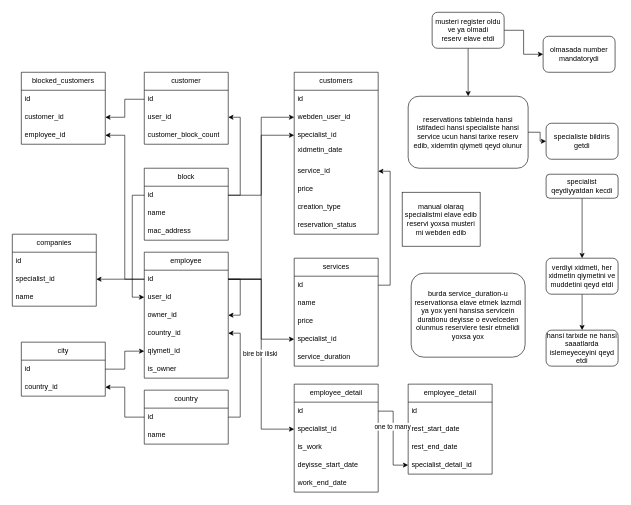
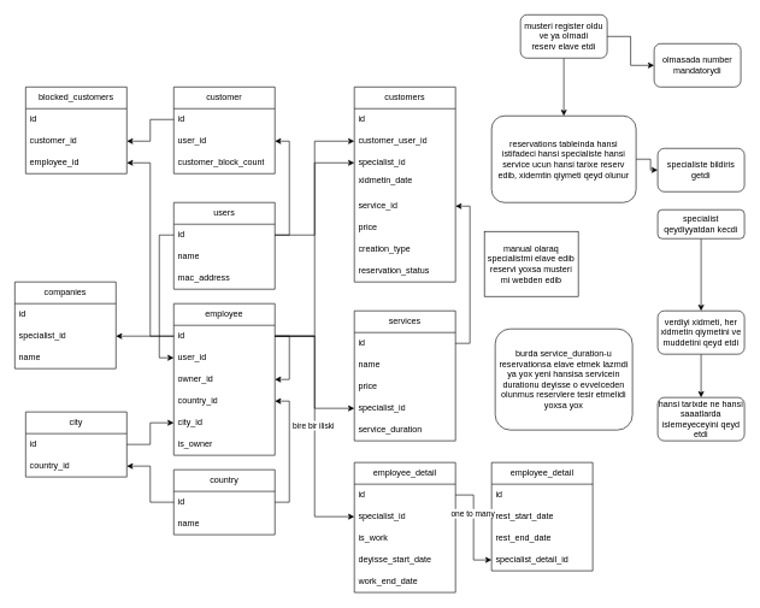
  <mxCell id="0" />
  <mxCell id="1" parent="0" />
- <mxCell id="2" value="block" style="swimlane;fontStyle=0;childLayout=stackLayout;horizontal=1;startSize=30;horizontalStack=0;resizeParent=1;resizeParentMax=0;resizeLast=0;collapsible=1;marginBottom=0;whiteSpace=wrap;html=1;" parent="1" vertex="1"><mxGeometry x="240" y="280" width="140" height="120" as="geometry" /></mxCell>
+ <mxCell id="2" value="users" style="swimlane;fontStyle=0;childLayout=stackLayout;horizontal=1;startSize=30;horizontalStack=0;resizeParent=1;resizeParentMax=0;resizeLast=0;collapsible=1;marginBottom=0;whiteSpace=wrap;html=1;" parent="1" vertex="1"><mxGeometry x="240" y="280" width="140" height="120" as="geometry" /></mxCell>
  <mxCell id="3" value="id" style="text;strokeColor=none;fillColor=none;align=left;verticalAlign=middle;spacingLeft=4;spacingRight=4;overflow=hidden;points=[[0,0.5],[1,0.5]];portConstraint=eastwest;rotatable=0;whiteSpace=wrap;html=1;" parent="2" vertex="1"><mxGeometry y="30" width="140" height="30" as="geometry" /></mxCell>
  <mxCell id="4" value="name" style="text;strokeColor=none;fillColor=none;align=left;verticalAlign=middle;spacingLeft=4;spacingRight=4;overflow=hidden;points=[[0,0.5],[1,0.5]];portConstraint=eastwest;rotatable=0;whiteSpace=wrap;html=1;" parent="2" vertex="1"><mxGeometry y="60" width="140" height="30" as="geometry" /></mxCell>
  <mxCell id="5" value="mac_address" style="text;strokeColor=none;fillColor=none;align=left;verticalAlign=middle;spacingLeft=4;spacingRight=4;overflow=hidden;points=[[0,0.5],[1,0.5]];portConstraint=eastwest;rotatable=0;whiteSpace=wrap;html=1;" parent="2" vertex="1"><mxGeometry y="90" width="140" height="30" as="geometry" /></mxCell>
  <mxCell id="6" value="customer" style="swimlane;fontStyle=0;childLayout=stackLayout;horizontal=1;startSize=30;horizontalStack=0;resizeParent=1;resizeParentMax=0;resizeLast=0;collapsible=1;marginBottom=0;whiteSpace=wrap;html=1;" parent="1" vertex="1"><mxGeometry x="240" y="120" width="140" height="120" as="geometry" /></mxCell>
  <mxCell id="7" value="id" style="text;strokeColor=none;fillColor=none;align=left;verticalAlign=middle;spacingLeft=4;spacingRight=4;overflow=hidden;points=[[0,0.5],[1,0.5]];portConstraint=eastwest;rotatable=0;whiteSpace=wrap;html=1;" parent="6" vertex="1"><mxGeometry y="30" width="140" height="30" as="geometry" /></mxCell>
  <mxCell id="8" value="user_id" style="text;strokeColor=none;fillColor=none;align=left;verticalAlign=middle;spacingLeft=4;spacingRight=4;overflow=hidden;points=[[0,0.5],[1,0.5]];portConstraint=eastwest;rotatable=0;whiteSpace=wrap;html=1;" parent="6" vertex="1"><mxGeometry y="60" width="140" height="30" as="geometry" /></mxCell>
  <mxCell id="9" value="customer_block_count" style="text;strokeColor=none;fillColor=none;align=left;verticalAlign=middle;spacingLeft=4;spacingRight=4;overflow=hidden;points=[[0,0.5],[1,0.5]];portConstraint=eastwest;rotatable=0;whiteSpace=wrap;html=1;" vertex="1" parent="6"><mxGeometry y="90" width="140" height="30" as="geometry" /></mxCell>
  <mxCell id="10" value="employee" style="swimlane;fontStyle=0;childLayout=stackLayout;horizontal=1;startSize=30;horizontalStack=0;resizeParent=1;resizeParentMax=0;resizeLast=0;collapsible=1;marginBottom=0;whiteSpace=wrap;html=1;" parent="1" vertex="1"><mxGeometry x="240" y="420" width="140" height="210" as="geometry" /></mxCell>
  <mxCell id="11" style="edgeStyle=orthogonalEdgeStyle;rounded=0;orthogonalLoop=1;jettySize=auto;html=1;exitX=1;exitY=0.5;exitDx=0;exitDy=0;entryX=1;entryY=0.5;entryDx=0;entryDy=0;" parent="10" source="12" target="14" edge="1"><mxGeometry relative="1" as="geometry" /></mxCell>
  <mxCell id="12" value="id" style="text;strokeColor=none;fillColor=none;align=left;verticalAlign=middle;spacingLeft=4;spacingRight=4;overflow=hidden;points=[[0,0.5],[1,0.5]];portConstraint=eastwest;rotatable=0;whiteSpace=wrap;html=1;" parent="10" vertex="1"><mxGeometry y="30" width="140" height="30" as="geometry" /></mxCell>
  <mxCell id="13" value="user_id" style="text;strokeColor=none;fillColor=none;align=left;verticalAlign=middle;spacingLeft=4;spacingRight=4;overflow=hidden;points=[[0,0.5],[1,0.5]];portConstraint=eastwest;rotatable=0;whiteSpace=wrap;html=1;" parent="10" vertex="1"><mxGeometry y="60" width="140" height="30" as="geometry" /></mxCell>
  <mxCell id="14" value="owner_id" style="text;strokeColor=none;fillColor=none;align=left;verticalAlign=middle;spacingLeft=4;spacingRight=4;overflow=hidden;points=[[0,0.5],[1,0.5]];portConstraint=eastwest;rotatable=0;whiteSpace=wrap;html=1;" parent="10" vertex="1"><mxGeometry y="90" width="140" height="30" as="geometry" /></mxCell>
  <mxCell id="15" value="country_id" style="text;strokeColor=none;fillColor=none;align=left;verticalAlign=middle;spacingLeft=4;spacingRight=4;overflow=hidden;points=[[0,0.5],[1,0.5]];portConstraint=eastwest;rotatable=0;whiteSpace=wrap;html=1;" parent="10" vertex="1"><mxGeometry y="120" width="140" height="30" as="geometry" /></mxCell>
- <mxCell id="16" value="qiymeti_id" style="text;strokeColor=none;fillColor=none;align=left;verticalAlign=middle;spacingLeft=4;spacingRight=4;overflow=hidden;points=[[0,0.5],[1,0.5]];portConstraint=eastwest;rotatable=0;whiteSpace=wrap;html=1;" parent="10" vertex="1"><mxGeometry y="150" width="140" height="30" as="geometry" /></mxCell>
+ <mxCell id="16" value="city_id" style="text;strokeColor=none;fillColor=none;align=left;verticalAlign=middle;spacingLeft=4;spacingRight=4;overflow=hidden;points=[[0,0.5],[1,0.5]];portConstraint=eastwest;rotatable=0;whiteSpace=wrap;html=1;" parent="10" vertex="1"><mxGeometry y="150" width="140" height="30" as="geometry" /></mxCell>
  <mxCell id="17" value="is_owner" style="text;strokeColor=none;fillColor=none;align=left;verticalAlign=middle;spacingLeft=4;spacingRight=4;overflow=hidden;points=[[0,0.5],[1,0.5]];portConstraint=eastwest;rotatable=0;whiteSpace=wrap;html=1;" parent="10" vertex="1"><mxGeometry y="180" width="140" height="30" as="geometry" /></mxCell>
  <mxCell id="18" style="edgeStyle=orthogonalEdgeStyle;rounded=0;orthogonalLoop=1;jettySize=auto;html=1;exitX=0;exitY=0.5;exitDx=0;exitDy=0;entryX=0;entryY=0.5;entryDx=0;entryDy=0;" parent="1" source="3" target="13" edge="1"><mxGeometry relative="1" as="geometry" /></mxCell>
  <mxCell id="19" value="customers" style="swimlane;fontStyle=0;childLayout=stackLayout;horizontal=1;startSize=30;horizontalStack=0;resizeParent=1;resizeParentMax=0;resizeLast=0;collapsible=1;marginBottom=0;whiteSpace=wrap;html=1;" parent="1" vertex="1"><mxGeometry x="490" y="120" width="140" height="270" as="geometry" /></mxCell>
  <mxCell id="20" value="id" style="text;strokeColor=none;fillColor=none;align=left;verticalAlign=middle;spacingLeft=4;spacingRight=4;overflow=hidden;points=[[0,0.5],[1,0.5]];portConstraint=eastwest;rotatable=0;whiteSpace=wrap;html=1;" parent="19" vertex="1"><mxGeometry y="30" width="140" height="30" as="geometry" /></mxCell>
- <mxCell id="21" value="webden_user_id" style="text;strokeColor=none;fillColor=none;align=left;verticalAlign=middle;spacingLeft=4;spacingRight=4;overflow=hidden;points=[[0,0.5],[1,0.5]];portConstraint=eastwest;rotatable=0;whiteSpace=wrap;html=1;" parent="19" vertex="1"><mxGeometry y="60" width="140" height="30" as="geometry" /></mxCell>
+ <mxCell id="21" value="customer_user_id" style="text;strokeColor=none;fillColor=none;align=left;verticalAlign=middle;spacingLeft=4;spacingRight=4;overflow=hidden;points=[[0,0.5],[1,0.5]];portConstraint=eastwest;rotatable=0;whiteSpace=wrap;html=1;" parent="19" vertex="1"><mxGeometry y="60" width="140" height="30" as="geometry" /></mxCell>
  <mxCell id="22" value="specialist_id" style="text;strokeColor=none;fillColor=none;align=left;verticalAlign=middle;spacingLeft=4;spacingRight=4;overflow=hidden;points=[[0,0.5],[1,0.5]];portConstraint=eastwest;rotatable=0;whiteSpace=wrap;html=1;" parent="19" vertex="1"><mxGeometry y="90" width="140" height="30" as="geometry" /></mxCell>
  <mxCell id="23" value="xidmetin_date&lt;div&gt;&lt;br&gt;&lt;/div&gt;" style="text;strokeColor=none;fillColor=none;align=left;verticalAlign=middle;spacingLeft=4;spacingRight=4;overflow=hidden;points=[[0,0.5],[1,0.5]];portConstraint=eastwest;rotatable=0;whiteSpace=wrap;html=1;" parent="19" vertex="1"><mxGeometry y="120" width="140" height="30" as="geometry" /></mxCell>
  <mxCell id="24" value="&lt;div&gt;service_id&lt;/div&gt;" style="text;strokeColor=none;fillColor=none;align=left;verticalAlign=middle;spacingLeft=4;spacingRight=4;overflow=hidden;points=[[0,0.5],[1,0.5]];portConstraint=eastwest;rotatable=0;whiteSpace=wrap;html=1;" parent="19" vertex="1"><mxGeometry y="150" width="140" height="30" as="geometry" /></mxCell>
  <mxCell id="25" value="&lt;div&gt;price&lt;/div&gt;" style="text;strokeColor=none;fillColor=none;align=left;verticalAlign=middle;spacingLeft=4;spacingRight=4;overflow=hidden;points=[[0,0.5],[1,0.5]];portConstraint=eastwest;rotatable=0;whiteSpace=wrap;html=1;" parent="19" vertex="1"><mxGeometry y="180" width="140" height="30" as="geometry" /></mxCell>
  <mxCell id="26" value="&lt;div&gt;creation_type&lt;/div&gt;" style="text;strokeColor=none;fillColor=none;align=left;verticalAlign=middle;spacingLeft=4;spacingRight=4;overflow=hidden;points=[[0,0.5],[1,0.5]];portConstraint=eastwest;rotatable=0;whiteSpace=wrap;html=1;" parent="19" vertex="1"><mxGeometry y="210" width="140" height="30" as="geometry" /></mxCell>
  <mxCell id="27" value="&lt;div&gt;reservation_status&lt;/div&gt;" style="text;strokeColor=none;fillColor=none;align=left;verticalAlign=middle;spacingLeft=4;spacingRight=4;overflow=hidden;points=[[0,0.5],[1,0.5]];portConstraint=eastwest;rotatable=0;whiteSpace=wrap;html=1;" parent="19" vertex="1"><mxGeometry y="240" width="140" height="30" as="geometry" /></mxCell>
  <mxCell id="28" value="services" style="swimlane;fontStyle=0;childLayout=stackLayout;horizontal=1;startSize=30;horizontalStack=0;resizeParent=1;resizeParentMax=0;resizeLast=0;collapsible=1;marginBottom=0;whiteSpace=wrap;html=1;" parent="1" vertex="1"><mxGeometry x="490" y="430" width="140" height="180" as="geometry" /></mxCell>
  <mxCell id="29" value="id" style="text;strokeColor=none;fillColor=none;align=left;verticalAlign=middle;spacingLeft=4;spacingRight=4;overflow=hidden;points=[[0,0.5],[1,0.5]];portConstraint=eastwest;rotatable=0;whiteSpace=wrap;html=1;" parent="28" vertex="1"><mxGeometry y="30" width="140" height="30" as="geometry" /></mxCell>
  <mxCell id="30" value="name" style="text;strokeColor=none;fillColor=none;align=left;verticalAlign=middle;spacingLeft=4;spacingRight=4;overflow=hidden;points=[[0,0.5],[1,0.5]];portConstraint=eastwest;rotatable=0;whiteSpace=wrap;html=1;" parent="28" vertex="1"><mxGeometry y="60" width="140" height="30" as="geometry" /></mxCell>
  <mxCell id="31" value="price" style="text;strokeColor=none;fillColor=none;align=left;verticalAlign=middle;spacingLeft=4;spacingRight=4;overflow=hidden;points=[[0,0.5],[1,0.5]];portConstraint=eastwest;rotatable=0;whiteSpace=wrap;html=1;" parent="28" vertex="1"><mxGeometry y="90" width="140" height="30" as="geometry" /></mxCell>
  <mxCell id="32" value="specialist_id" style="text;strokeColor=none;fillColor=none;align=left;verticalAlign=middle;spacingLeft=4;spacingRight=4;overflow=hidden;points=[[0,0.5],[1,0.5]];portConstraint=eastwest;rotatable=0;whiteSpace=wrap;html=1;" parent="28" vertex="1"><mxGeometry y="120" width="140" height="30" as="geometry" /></mxCell>
  <mxCell id="33" value="service_duration" style="text;strokeColor=none;fillColor=none;align=left;verticalAlign=middle;spacingLeft=4;spacingRight=4;overflow=hidden;points=[[0,0.5],[1,0.5]];portConstraint=eastwest;rotatable=0;whiteSpace=wrap;html=1;" parent="28" vertex="1"><mxGeometry y="150" width="140" height="30" as="geometry" /></mxCell>
  <mxCell id="34" style="edgeStyle=orthogonalEdgeStyle;rounded=0;orthogonalLoop=1;jettySize=auto;html=1;exitX=1;exitY=0.5;exitDx=0;exitDy=0;entryX=0;entryY=0.5;entryDx=0;entryDy=0;" parent="1" source="12" target="22" edge="1"><mxGeometry relative="1" as="geometry" /></mxCell>
  <mxCell id="35" style="edgeStyle=orthogonalEdgeStyle;rounded=0;orthogonalLoop=1;jettySize=auto;html=1;exitX=1;exitY=0.5;exitDx=0;exitDy=0;entryX=0;entryY=0.5;entryDx=0;entryDy=0;" parent="1" source="3" target="21" edge="1"><mxGeometry relative="1" as="geometry" /></mxCell>
  <mxCell id="36" style="edgeStyle=orthogonalEdgeStyle;rounded=0;orthogonalLoop=1;jettySize=auto;html=1;exitX=1;exitY=0.5;exitDx=0;exitDy=0;entryX=0;entryY=0.5;entryDx=0;entryDy=0;" parent="1" source="12" target="32" edge="1"><mxGeometry relative="1" as="geometry" /></mxCell>
  <mxCell id="37" value="country" style="swimlane;fontStyle=0;childLayout=stackLayout;horizontal=1;startSize=30;horizontalStack=0;resizeParent=1;resizeParentMax=0;resizeLast=0;collapsible=1;marginBottom=0;whiteSpace=wrap;html=1;" parent="1" vertex="1"><mxGeometry x="240" y="650" width="140" height="90" as="geometry" /></mxCell>
  <mxCell id="38" value="id" style="text;strokeColor=none;fillColor=none;align=left;verticalAlign=middle;spacingLeft=4;spacingRight=4;overflow=hidden;points=[[0,0.5],[1,0.5]];portConstraint=eastwest;rotatable=0;whiteSpace=wrap;html=1;" parent="37" vertex="1"><mxGeometry y="30" width="140" height="30" as="geometry" /></mxCell>
  <mxCell id="39" value="name" style="text;strokeColor=none;fillColor=none;align=left;verticalAlign=middle;spacingLeft=4;spacingRight=4;overflow=hidden;points=[[0,0.5],[1,0.5]];portConstraint=eastwest;rotatable=0;whiteSpace=wrap;html=1;" parent="37" vertex="1"><mxGeometry y="60" width="140" height="30" as="geometry" /></mxCell>
  <mxCell id="40" value="city" style="swimlane;fontStyle=0;childLayout=stackLayout;horizontal=1;startSize=30;horizontalStack=0;resizeParent=1;resizeParentMax=0;resizeLast=0;collapsible=1;marginBottom=0;whiteSpace=wrap;html=1;" parent="1" vertex="1"><mxGeometry x="35" y="570" width="140" height="90" as="geometry" /></mxCell>
  <mxCell id="41" value="id&lt;span style=&quot;white-space: pre;&quot;&gt;&#09;&lt;/span&gt;" style="text;strokeColor=none;fillColor=none;align=left;verticalAlign=middle;spacingLeft=4;spacingRight=4;overflow=hidden;points=[[0,0.5],[1,0.5]];portConstraint=eastwest;rotatable=0;whiteSpace=wrap;html=1;" parent="40" vertex="1"><mxGeometry y="30" width="140" height="30" as="geometry" /></mxCell>
  <mxCell id="42" value="country_id" style="text;strokeColor=none;fillColor=none;align=left;verticalAlign=middle;spacingLeft=4;spacingRight=4;overflow=hidden;points=[[0,0.5],[1,0.5]];portConstraint=eastwest;rotatable=0;whiteSpace=wrap;html=1;" parent="40" vertex="1"><mxGeometry y="60" width="140" height="30" as="geometry" /></mxCell>
  <mxCell id="43" style="edgeStyle=orthogonalEdgeStyle;rounded=0;orthogonalLoop=1;jettySize=auto;html=1;exitX=0;exitY=0.5;exitDx=0;exitDy=0;entryX=1;entryY=0.5;entryDx=0;entryDy=0;" parent="1" source="38" target="42" edge="1"><mxGeometry relative="1" as="geometry" /></mxCell>
  <mxCell id="44" style="edgeStyle=orthogonalEdgeStyle;rounded=0;orthogonalLoop=1;jettySize=auto;html=1;exitX=1;exitY=0.5;exitDx=0;exitDy=0;entryX=1;entryY=0.5;entryDx=0;entryDy=0;" parent="1" source="29" target="24" edge="1"><mxGeometry relative="1" as="geometry" /></mxCell>
  <mxCell id="45" style="edgeStyle=orthogonalEdgeStyle;rounded=0;orthogonalLoop=1;jettySize=auto;html=1;exitX=1;exitY=0.5;exitDx=0;exitDy=0;entryX=1;entryY=0.5;entryDx=0;entryDy=0;" parent="1" source="38" target="15" edge="1"><mxGeometry relative="1" as="geometry" /></mxCell>
  <mxCell id="46" value="burda service_duration-u&lt;div&gt;reservationsa elave etmek lazmdi ya yox yeni hansisa servicein durationu deyisse o evvelceden olunmus reservlere tesir etmelidi yoxsa yox&lt;/div&gt;" style="rounded=1;whiteSpace=wrap;html=1;" parent="1" vertex="1"><mxGeometry x="685" y="455" width="190" height="140" as="geometry" /></mxCell>
  <mxCell id="47" value="manual olaraq specialistmi elave edib reservi yoxsa musteri mi webden edib" style="rounded=0;whiteSpace=wrap;html=1;" parent="1" vertex="1"><mxGeometry x="670" y="320" width="130" height="90" as="geometry" /></mxCell>
  <mxCell id="48" value="" style="edgeStyle=orthogonalEdgeStyle;rounded=0;orthogonalLoop=1;jettySize=auto;html=1;" parent="1" source="50" target="51" edge="1"><mxGeometry relative="1" as="geometry" /></mxCell>
  <mxCell id="49" value="" style="edgeStyle=orthogonalEdgeStyle;rounded=0;orthogonalLoop=1;jettySize=auto;html=1;" parent="1" source="50" target="53" edge="1"><mxGeometry relative="1" as="geometry" /></mxCell>
  <mxCell id="50" value="musteri register oldu ve ya olmadi&lt;div&gt;reserv elave etdi&lt;/div&gt;" style="rounded=1;whiteSpace=wrap;html=1;" parent="1" vertex="1"><mxGeometry x="720" y="20" width="120" height="60" as="geometry" /></mxCell>
  <mxCell id="51" value="olmasada number mandatorydi" style="whiteSpace=wrap;html=1;rounded=1;" parent="1" vertex="1"><mxGeometry x="905" y="60" width="120" height="60" as="geometry" /></mxCell>
  <mxCell id="52" value="" style="edgeStyle=orthogonalEdgeStyle;rounded=0;orthogonalLoop=1;jettySize=auto;html=1;" parent="1" source="53" target="54" edge="1"><mxGeometry relative="1" as="geometry" /></mxCell>
  <mxCell id="53" value="reservations tableinda hansi istifadeci hansi specialiste hansi service ucun hansi tarixe reserv edib, xidemtin qiymeti qeyd olunur" style="whiteSpace=wrap;html=1;rounded=1;" parent="1" vertex="1"><mxGeometry x="680" y="160" width="200" height="120" as="geometry" /></mxCell>
  <mxCell id="54" value="specialiste bildiris getdi" style="whiteSpace=wrap;html=1;rounded=1;" parent="1" vertex="1"><mxGeometry x="910" y="205" width="120" height="60" as="geometry" /></mxCell>
  <mxCell id="55" value="" style="edgeStyle=orthogonalEdgeStyle;rounded=0;orthogonalLoop=1;jettySize=auto;html=1;" parent="1" source="56" target="63" edge="1"><mxGeometry relative="1" as="geometry" /></mxCell>
  <mxCell id="56" value="specialist qeydiyyatdan kecdi" style="rounded=1;whiteSpace=wrap;html=1;" parent="1" vertex="1"><mxGeometry x="910" y="290" width="120" height="40" as="geometry" /></mxCell>
  <mxCell id="57" value="companies" style="swimlane;fontStyle=0;childLayout=stackLayout;horizontal=1;startSize=30;horizontalStack=0;resizeParent=1;resizeParentMax=0;resizeLast=0;collapsible=1;marginBottom=0;whiteSpace=wrap;html=1;" parent="1" vertex="1"><mxGeometry x="20" y="390" width="140" height="120" as="geometry" /></mxCell>
  <mxCell id="58" value="id" style="text;strokeColor=none;fillColor=none;align=left;verticalAlign=middle;spacingLeft=4;spacingRight=4;overflow=hidden;points=[[0,0.5],[1,0.5]];portConstraint=eastwest;rotatable=0;whiteSpace=wrap;html=1;" parent="57" vertex="1"><mxGeometry y="30" width="140" height="30" as="geometry" /></mxCell>
  <mxCell id="59" value="specialist_id" style="text;strokeColor=none;fillColor=none;align=left;verticalAlign=middle;spacingLeft=4;spacingRight=4;overflow=hidden;points=[[0,0.5],[1,0.5]];portConstraint=eastwest;rotatable=0;whiteSpace=wrap;html=1;" parent="57" vertex="1"><mxGeometry y="60" width="140" height="30" as="geometry" /></mxCell>
  <mxCell id="60" value="name" style="text;strokeColor=none;fillColor=none;align=left;verticalAlign=middle;spacingLeft=4;spacingRight=4;overflow=hidden;points=[[0,0.5],[1,0.5]];portConstraint=eastwest;rotatable=0;whiteSpace=wrap;html=1;" parent="57" vertex="1"><mxGeometry y="90" width="140" height="30" as="geometry" /></mxCell>
  <mxCell id="61" style="edgeStyle=orthogonalEdgeStyle;rounded=0;orthogonalLoop=1;jettySize=auto;html=1;exitX=0;exitY=0.5;exitDx=0;exitDy=0;entryX=1;entryY=0.5;entryDx=0;entryDy=0;" parent="1" source="12" target="59" edge="1"><mxGeometry relative="1" as="geometry" /></mxCell>
  <mxCell id="62" value="" style="edgeStyle=orthogonalEdgeStyle;rounded=0;orthogonalLoop=1;jettySize=auto;html=1;" parent="1" source="63" target="64" edge="1"><mxGeometry relative="1" as="geometry" /></mxCell>
  <mxCell id="63" value="verdiyi xidmeti, her xidmetin qiymetini ve muddetini qeyd etdi" style="whiteSpace=wrap;html=1;rounded=1;" parent="1" vertex="1"><mxGeometry x="910" y="430" width="120" height="60" as="geometry" /></mxCell>
  <mxCell id="64" value="hansi tarixde ne hansi saaatlarda islemeyeceyini qeyd etdi" style="whiteSpace=wrap;html=1;rounded=1;" parent="1" vertex="1"><mxGeometry x="910" y="550" width="120" height="60" as="geometry" /></mxCell>
  <mxCell id="65" value="employee_detail" style="swimlane;fontStyle=0;childLayout=stackLayout;horizontal=1;startSize=30;horizontalStack=0;resizeParent=1;resizeParentMax=0;resizeLast=0;collapsible=1;marginBottom=0;whiteSpace=wrap;html=1;" parent="1" vertex="1"><mxGeometry x="490" y="640" width="140" height="180" as="geometry" /></mxCell>
  <mxCell id="66" value="id" style="text;strokeColor=none;fillColor=none;align=left;verticalAlign=middle;spacingLeft=4;spacingRight=4;overflow=hidden;points=[[0,0.5],[1,0.5]];portConstraint=eastwest;rotatable=0;whiteSpace=wrap;html=1;" parent="65" vertex="1"><mxGeometry y="30" width="140" height="30" as="geometry" /></mxCell>
  <mxCell id="67" value="specialist_id" style="text;strokeColor=none;fillColor=none;align=left;verticalAlign=middle;spacingLeft=4;spacingRight=4;overflow=hidden;points=[[0,0.5],[1,0.5]];portConstraint=eastwest;rotatable=0;whiteSpace=wrap;html=1;" parent="65" vertex="1"><mxGeometry y="60" width="140" height="30" as="geometry" /></mxCell>
  <mxCell id="68" value="is_work" style="text;strokeColor=none;fillColor=none;align=left;verticalAlign=middle;spacingLeft=4;spacingRight=4;overflow=hidden;points=[[0,0.5],[1,0.5]];portConstraint=eastwest;rotatable=0;whiteSpace=wrap;html=1;" parent="65" vertex="1"><mxGeometry y="90" width="140" height="30" as="geometry" /></mxCell>
  <mxCell id="69" value="deyisse_start_date" style="text;strokeColor=none;fillColor=none;align=left;verticalAlign=middle;spacingLeft=4;spacingRight=4;overflow=hidden;points=[[0,0.5],[1,0.5]];portConstraint=eastwest;rotatable=0;whiteSpace=wrap;html=1;" parent="65" vertex="1"><mxGeometry y="120" width="140" height="30" as="geometry" /></mxCell>
  <mxCell id="70" value="work_end_date" style="text;strokeColor=none;fillColor=none;align=left;verticalAlign=middle;spacingLeft=4;spacingRight=4;overflow=hidden;points=[[0,0.5],[1,0.5]];portConstraint=eastwest;rotatable=0;whiteSpace=wrap;html=1;" parent="65" vertex="1"><mxGeometry y="150" width="140" height="30" as="geometry" /></mxCell>
  <mxCell id="71" style="edgeStyle=orthogonalEdgeStyle;rounded=0;orthogonalLoop=1;jettySize=auto;html=1;exitX=1;exitY=0.5;exitDx=0;exitDy=0;entryX=0;entryY=0.5;entryDx=0;entryDy=0;" parent="1" source="12" target="67" edge="1"><mxGeometry relative="1" as="geometry" /></mxCell>
  <mxCell id="72" value="bire bir iliski&amp;nbsp;" style="edgeLabel;html=1;align=center;verticalAlign=middle;resizable=0;points=[];" parent="71" vertex="1" connectable="0"><mxGeometry x="-0.011" y="-1" relative="1" as="geometry"><mxPoint as="offset" /></mxGeometry></mxCell>
  <mxCell id="73" value="employee_detail" style="swimlane;fontStyle=0;childLayout=stackLayout;horizontal=1;startSize=30;horizontalStack=0;resizeParent=1;resizeParentMax=0;resizeLast=0;collapsible=1;marginBottom=0;whiteSpace=wrap;html=1;" parent="1" vertex="1"><mxGeometry x="680" y="640" width="140" height="150" as="geometry" /></mxCell>
  <mxCell id="74" value="id" style="text;strokeColor=none;fillColor=none;align=left;verticalAlign=middle;spacingLeft=4;spacingRight=4;overflow=hidden;points=[[0,0.5],[1,0.5]];portConstraint=eastwest;rotatable=0;whiteSpace=wrap;html=1;" parent="73" vertex="1"><mxGeometry y="30" width="140" height="30" as="geometry" /></mxCell>
  <mxCell id="75" value="rest_start_date" style="text;strokeColor=none;fillColor=none;align=left;verticalAlign=middle;spacingLeft=4;spacingRight=4;overflow=hidden;points=[[0,0.5],[1,0.5]];portConstraint=eastwest;rotatable=0;whiteSpace=wrap;html=1;" parent="73" vertex="1"><mxGeometry y="60" width="140" height="30" as="geometry" /></mxCell>
  <mxCell id="76" value="rest_end_date" style="text;strokeColor=none;fillColor=none;align=left;verticalAlign=middle;spacingLeft=4;spacingRight=4;overflow=hidden;points=[[0,0.5],[1,0.5]];portConstraint=eastwest;rotatable=0;whiteSpace=wrap;html=1;" parent="73" vertex="1"><mxGeometry y="90" width="140" height="30" as="geometry" /></mxCell>
  <mxCell id="77" value="specialist_detail_id" style="text;strokeColor=none;fillColor=none;align=left;verticalAlign=middle;spacingLeft=4;spacingRight=4;overflow=hidden;points=[[0,0.5],[1,0.5]];portConstraint=eastwest;rotatable=0;whiteSpace=wrap;html=1;" parent="73" vertex="1"><mxGeometry y="120" width="140" height="30" as="geometry" /></mxCell>
  <mxCell id="78" style="edgeStyle=orthogonalEdgeStyle;rounded=0;orthogonalLoop=1;jettySize=auto;html=1;exitX=1;exitY=0.5;exitDx=0;exitDy=0;entryX=0;entryY=0.5;entryDx=0;entryDy=0;" parent="1" source="66" target="77" edge="1"><mxGeometry relative="1" as="geometry" /></mxCell>
  <mxCell id="79" value="one to many" style="edgeLabel;html=1;align=center;verticalAlign=middle;resizable=0;points=[];" parent="78" vertex="1" connectable="0"><mxGeometry x="-0.289" y="-2" relative="1" as="geometry"><mxPoint as="offset" /></mxGeometry></mxCell>
  <mxCell id="80" style="edgeStyle=orthogonalEdgeStyle;rounded=0;orthogonalLoop=1;jettySize=auto;html=1;exitX=1;exitY=0.5;exitDx=0;exitDy=0;entryX=1;entryY=0.5;entryDx=0;entryDy=0;" parent="1" source="3" target="8" edge="1"><mxGeometry relative="1" as="geometry" /></mxCell>
  <mxCell id="81" value="blocked_customers" style="swimlane;fontStyle=0;childLayout=stackLayout;horizontal=1;startSize=30;horizontalStack=0;resizeParent=1;resizeParentMax=0;resizeLast=0;collapsible=1;marginBottom=0;whiteSpace=wrap;html=1;" vertex="1" parent="1"><mxGeometry x="35" y="120" width="140" height="120" as="geometry" /></mxCell>
  <mxCell id="82" value="id" style="text;strokeColor=none;fillColor=none;align=left;verticalAlign=middle;spacingLeft=4;spacingRight=4;overflow=hidden;points=[[0,0.5],[1,0.5]];portConstraint=eastwest;rotatable=0;whiteSpace=wrap;html=1;" vertex="1" parent="81"><mxGeometry y="30" width="140" height="30" as="geometry" /></mxCell>
  <mxCell id="83" value="customer_id" style="text;strokeColor=none;fillColor=none;align=left;verticalAlign=middle;spacingLeft=4;spacingRight=4;overflow=hidden;points=[[0,0.5],[1,0.5]];portConstraint=eastwest;rotatable=0;whiteSpace=wrap;html=1;" vertex="1" parent="81"><mxGeometry y="60" width="140" height="30" as="geometry" /></mxCell>
  <mxCell id="84" value="employee_id" style="text;strokeColor=none;fillColor=none;align=left;verticalAlign=middle;spacingLeft=4;spacingRight=4;overflow=hidden;points=[[0,0.5],[1,0.5]];portConstraint=eastwest;rotatable=0;whiteSpace=wrap;html=1;" vertex="1" parent="81"><mxGeometry y="90" width="140" height="30" as="geometry" /></mxCell>
  <mxCell id="85" style="edgeStyle=orthogonalEdgeStyle;rounded=0;orthogonalLoop=1;jettySize=auto;html=1;exitX=0;exitY=0.5;exitDx=0;exitDy=0;entryX=1;entryY=0.5;entryDx=0;entryDy=0;" edge="1" parent="1" source="7" target="83"><mxGeometry relative="1" as="geometry" /></mxCell>
  <mxCell id="86" style="edgeStyle=orthogonalEdgeStyle;rounded=0;orthogonalLoop=1;jettySize=auto;html=1;exitX=0;exitY=0.5;exitDx=0;exitDy=0;entryX=1;entryY=0.5;entryDx=0;entryDy=0;" edge="1" parent="1" source="12" target="84"><mxGeometry relative="1" as="geometry" /></mxCell>
  <mxCell id="87" style="edgeStyle=orthogonalEdgeStyle;rounded=0;orthogonalLoop=1;jettySize=auto;html=1;exitX=1;exitY=0.5;exitDx=0;exitDy=0;entryX=0;entryY=0.5;entryDx=0;entryDy=0;" edge="1" parent="1" source="41" target="16"><mxGeometry relative="1" as="geometry" /></mxCell>
